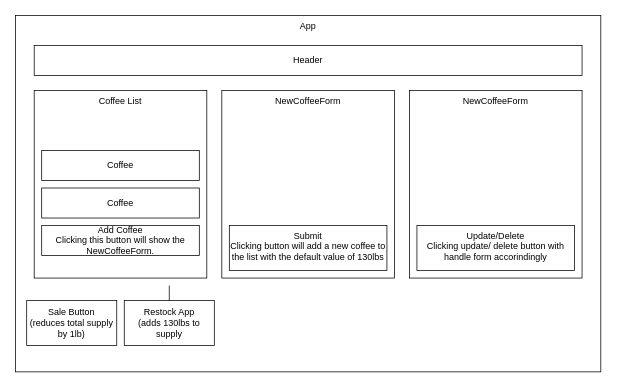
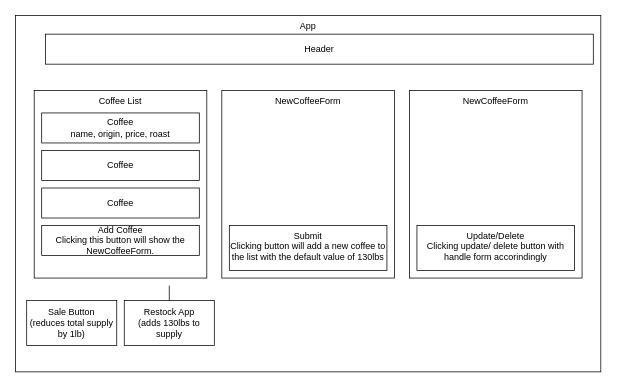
  <mxCell id="0" />
  <mxCell id="1" parent="0" />
  <mxCell id="2" value="App" style="rounded=0;whiteSpace=wrap;html=1;verticalAlign=top;" vertex="1" parent="1"><mxGeometry x="20" y="20" width="780" height="475" as="geometry" /></mxCell>
- <mxCell id="3" value="Header" style="rounded=0;whiteSpace=wrap;html=1;" vertex="1" parent="1"><mxGeometry x="45" y="60" width="730" height="40" as="geometry" /></mxCell>
+ <mxCell id="3" value="Header" style="rounded=0;whiteSpace=wrap;html=1;" vertex="1" parent="1"><mxGeometry x="60" y="45" width="730" height="40" as="geometry" /></mxCell>
  <mxCell id="4" value="Coffee List&lt;br&gt;&lt;br&gt;&lt;br&gt;&lt;br&gt;&lt;br&gt;&lt;br&gt;&lt;br&gt;&lt;br&gt;&lt;br&gt;&lt;br&gt;&lt;br&gt;&lt;br&gt;&lt;br&gt;&lt;br&gt;&lt;br&gt;" style="rounded=0;whiteSpace=wrap;html=1;verticalAlign=top;" vertex="1" parent="1"><mxGeometry x="45" y="120" width="230" height="250" as="geometry" /></mxCell>
+ <mxCell id="5" value="Coffee&lt;br&gt;name, origin, price, roast" style="rounded=0;whiteSpace=wrap;html=1;" vertex="1" parent="1"><mxGeometry x="55" y="150" width="210" height="40" as="geometry" /></mxCell>
  <mxCell id="6" value="Coffee" style="rounded=0;whiteSpace=wrap;html=1;" vertex="1" parent="1"><mxGeometry x="55" y="200" width="210" height="40" as="geometry" /></mxCell>
  <mxCell id="7" value="Add Coffee&lt;br&gt;Clicking this button will show the NewCoffeeForm." style="rounded=0;whiteSpace=wrap;html=1;" vertex="1" parent="1"><mxGeometry x="55" y="300" width="210" height="40" as="geometry" /></mxCell>
  <mxCell id="8" value="Sale Button&lt;br&gt;(reduces total supply by 1lb)" style="rounded=0;whiteSpace=wrap;html=1;" vertex="1" parent="1"><mxGeometry x="35" y="400" width="120" height="60" as="geometry" /></mxCell>
  <mxCell id="9" value="Restock App&lt;br&gt;(adds 130lbs to supply" style="rounded=0;whiteSpace=wrap;html=1;" vertex="1" parent="1"><mxGeometry x="165" y="400" width="120" height="60" as="geometry" /></mxCell>
  <mxCell id="10" value="NewCoffeeForm" style="rounded=0;whiteSpace=wrap;html=1;align=center;verticalAlign=top;" vertex="1" parent="1"><mxGeometry x="295" y="120" width="230" height="250" as="geometry" /></mxCell>
  <mxCell id="11" value="Submit&lt;br&gt;Clicking button will add a new coffee to the list with the default value of 130lbs" style="rounded=0;whiteSpace=wrap;html=1;verticalAlign=top;" vertex="1" parent="1"><mxGeometry x="305" y="300" width="210" height="60" as="geometry" /></mxCell>
  <mxCell id="12" value="Coffee" style="rounded=0;whiteSpace=wrap;html=1;" vertex="1" parent="1"><mxGeometry x="55" y="250" width="210" height="40" as="geometry" /></mxCell>
  <mxCell id="13" style="edgeStyle=orthogonalEdgeStyle;rounded=0;orthogonalLoop=1;jettySize=auto;html=1;exitX=0.5;exitY=1;exitDx=0;exitDy=0;" edge="1" parent="1" source="4" target="4"><mxGeometry relative="1" as="geometry" /></mxCell>
  <mxCell id="14" value="" style="endArrow=none;html=1;rounded=0;entryX=0.5;entryY=0;entryDx=0;entryDy=0;" edge="1" parent="1" target="9"><mxGeometry width="50" height="50" relative="1" as="geometry"><mxPoint x="225" y="380" as="sourcePoint" /><mxPoint x="465" y="270" as="targetPoint" /></mxGeometry></mxCell>
  <mxCell id="15" value="NewCoffeeForm" style="rounded=0;whiteSpace=wrap;html=1;align=center;verticalAlign=top;" vertex="1" parent="1"><mxGeometry x="545" y="120" width="230" height="250" as="geometry" /></mxCell>
  <mxCell id="16" value="Update/Delete&lt;br&gt;Clicking update/ delete button with handle form accorindingly" style="rounded=0;whiteSpace=wrap;html=1;verticalAlign=top;" vertex="1" parent="1"><mxGeometry x="555" y="300" width="210" height="60" as="geometry" /></mxCell>
